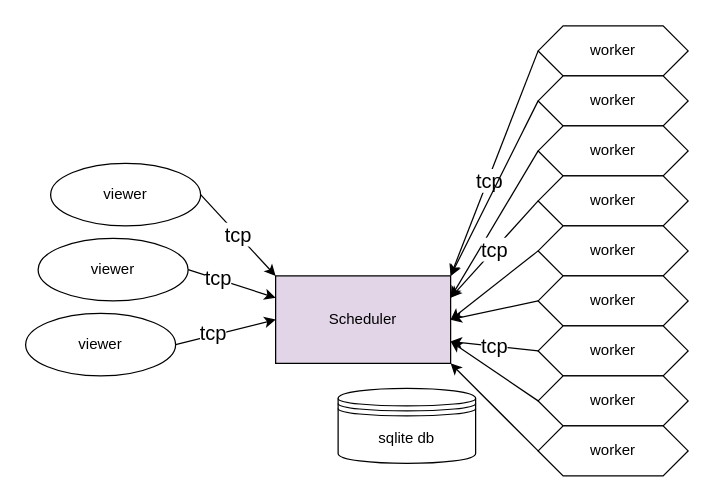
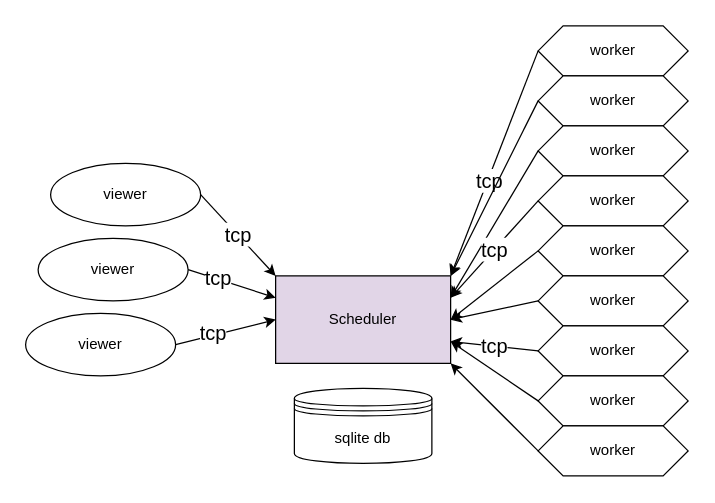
  <mxCell id="0" />
  <mxCell id="1" parent="0" />
  <mxCell id="2" value="Scheduler" style="rounded=0;whiteSpace=wrap;html=1;fillColor=#e1d5e7;" parent="1" vertex="1"><mxGeometry x="220" y="220" width="140" height="70" as="geometry" /></mxCell>
- <mxCell id="3" value="sqlite db" style="shape=datastore;whiteSpace=wrap;html=1;" parent="1" vertex="1"><mxGeometry x="270" y="310" width="110" height="60" as="geometry" /></mxCell>
+ <mxCell id="3" value="sqlite db" style="shape=datastore;whiteSpace=wrap;html=1;" parent="1" vertex="1"><mxGeometry x="235" y="310" width="110" height="60" as="geometry" /></mxCell>
  <mxCell id="4" value="viewer" style="ellipse;whiteSpace=wrap;html=1;" parent="1" vertex="1"><mxGeometry x="40" y="130" width="120" height="50" as="geometry" /></mxCell>
  <mxCell id="5" value="&lt;font style=&quot;font-size: 16px;&quot;&gt;tcp&lt;/font&gt;" style="endArrow=classic;html=1;rounded=0;exitX=1;exitY=0.5;exitDx=0;exitDy=0;entryX=0;entryY=0;entryDx=0;entryDy=0;" parent="1" source="4" target="2" edge="1"><mxGeometry width="50" height="50" relative="1" as="geometry"><mxPoint x="290" y="380" as="sourcePoint" /><mxPoint x="340" y="330" as="targetPoint" /></mxGeometry></mxCell>
  <mxCell id="6" value="viewer" style="ellipse;whiteSpace=wrap;html=1;" parent="1" vertex="1"><mxGeometry x="30" y="190" width="120" height="50" as="geometry" /></mxCell>
  <mxCell id="7" value="" style="endArrow=classic;html=1;rounded=0;exitX=1;exitY=0.5;exitDx=0;exitDy=0;entryX=0;entryY=0.25;entryDx=0;entryDy=0;" parent="1" source="6" target="2" edge="1"><mxGeometry width="50" height="50" relative="1" as="geometry"><mxPoint x="290" y="440" as="sourcePoint" /><mxPoint x="220" y="280" as="targetPoint" /></mxGeometry></mxCell>
  <mxCell id="8" value="tcp" style="edgeLabel;html=1;align=center;verticalAlign=middle;resizable=0;points=[];fontSize=16;" vertex="1" connectable="0" parent="7"><mxGeometry x="-0.354" y="1" relative="1" as="geometry"><mxPoint as="offset" /></mxGeometry></mxCell>
  <mxCell id="9" value="viewer" style="ellipse;whiteSpace=wrap;html=1;" parent="1" vertex="1"><mxGeometry x="20" y="250" width="120" height="50" as="geometry" /></mxCell>
  <mxCell id="10" value="" style="endArrow=classic;html=1;rounded=0;exitX=1;exitY=0.5;exitDx=0;exitDy=0;entryX=0;entryY=0.5;entryDx=0;entryDy=0;" parent="1" source="9" target="2" edge="1"><mxGeometry width="50" height="50" relative="1" as="geometry"><mxPoint x="290" y="500" as="sourcePoint" /><mxPoint x="220" y="340" as="targetPoint" /></mxGeometry></mxCell>
  <mxCell id="11" value="tcp" style="edgeLabel;html=1;align=center;verticalAlign=middle;resizable=0;points=[];fontSize=16;" vertex="1" connectable="0" parent="10"><mxGeometry x="-0.241" y="1" relative="1" as="geometry"><mxPoint y="-1" as="offset" /></mxGeometry></mxCell>
  <mxCell id="12" value="worker" style="shape=hexagon;perimeter=hexagonPerimeter2;whiteSpace=wrap;html=1;fixedSize=1;" parent="1" vertex="1"><mxGeometry x="430" y="20" width="120" height="40" as="geometry" /></mxCell>
  <mxCell id="13" value="" style="endArrow=classic;html=1;rounded=0;exitX=0;exitY=0.5;exitDx=0;exitDy=0;entryX=1;entryY=0;entryDx=0;entryDy=0;" parent="1" source="12" target="2" edge="1"><mxGeometry width="50" height="50" relative="1" as="geometry"><mxPoint x="400" y="400" as="sourcePoint" /><mxPoint x="450" y="350" as="targetPoint" /></mxGeometry></mxCell>
  <mxCell id="14" value="tcp" style="edgeLabel;html=1;align=center;verticalAlign=middle;resizable=0;points=[];fontSize=16;" vertex="1" connectable="0" parent="13"><mxGeometry x="0.15" y="1" relative="1" as="geometry"><mxPoint as="offset" /></mxGeometry></mxCell>
  <mxCell id="15" value="worker" style="shape=hexagon;perimeter=hexagonPerimeter2;whiteSpace=wrap;html=1;fixedSize=1;" parent="1" vertex="1"><mxGeometry x="430" y="60" width="120" height="40" as="geometry" /></mxCell>
  <mxCell id="16" value="" style="endArrow=classic;html=1;rounded=0;exitX=0;exitY=0.5;exitDx=0;exitDy=0;entryX=1;entryY=0;entryDx=0;entryDy=0;" parent="1" source="15" target="2" edge="1"><mxGeometry width="50" height="50" relative="1" as="geometry"><mxPoint x="400" y="440" as="sourcePoint" /><mxPoint x="360" y="260" as="targetPoint" /></mxGeometry></mxCell>
  <mxCell id="17" value="worker" style="shape=hexagon;perimeter=hexagonPerimeter2;whiteSpace=wrap;html=1;fixedSize=1;" parent="1" vertex="1"><mxGeometry x="430" y="100" width="120" height="40" as="geometry" /></mxCell>
  <mxCell id="18" value="" style="endArrow=classic;html=1;rounded=0;exitX=0;exitY=0.5;exitDx=0;exitDy=0;entryX=1;entryY=0.25;entryDx=0;entryDy=0;" parent="1" source="17" target="2" edge="1"><mxGeometry width="50" height="50" relative="1" as="geometry"><mxPoint x="400" y="480" as="sourcePoint" /><mxPoint x="360" y="300" as="targetPoint" /></mxGeometry></mxCell>
  <mxCell id="19" value="worker" style="shape=hexagon;perimeter=hexagonPerimeter2;whiteSpace=wrap;html=1;fixedSize=1;" parent="1" vertex="1"><mxGeometry x="430" y="140" width="120" height="40" as="geometry" /></mxCell>
  <mxCell id="20" value="&lt;font style=&quot;font-size: 16px;&quot;&gt;tcp&lt;/font&gt;" style="endArrow=classic;html=1;rounded=0;exitX=0;exitY=0.5;exitDx=0;exitDy=0;entryX=1;entryY=0.25;entryDx=0;entryDy=0;" parent="1" source="19" target="2" edge="1"><mxGeometry width="50" height="50" relative="1" as="geometry"><mxPoint x="400" y="520" as="sourcePoint" /><mxPoint x="360" y="340" as="targetPoint" /></mxGeometry></mxCell>
  <mxCell id="21" value="worker" style="shape=hexagon;perimeter=hexagonPerimeter2;whiteSpace=wrap;html=1;fixedSize=1;" parent="1" vertex="1"><mxGeometry x="430" y="180" width="120" height="40" as="geometry" /></mxCell>
  <mxCell id="22" value="" style="endArrow=classic;html=1;rounded=0;exitX=0;exitY=0.5;exitDx=0;exitDy=0;entryX=1;entryY=0.5;entryDx=0;entryDy=0;" parent="1" source="21" target="2" edge="1"><mxGeometry width="50" height="50" relative="1" as="geometry"><mxPoint x="400" y="560" as="sourcePoint" /><mxPoint x="360" y="380" as="targetPoint" /></mxGeometry></mxCell>
  <mxCell id="23" value="worker" style="shape=hexagon;perimeter=hexagonPerimeter2;whiteSpace=wrap;html=1;fixedSize=1;" parent="1" vertex="1"><mxGeometry x="430" y="220" width="120" height="40" as="geometry" /></mxCell>
  <mxCell id="24" value="" style="endArrow=classic;html=1;rounded=0;exitX=0;exitY=0.5;exitDx=0;exitDy=0;entryX=1;entryY=0.5;entryDx=0;entryDy=0;" parent="1" source="23" target="2" edge="1"><mxGeometry width="50" height="50" relative="1" as="geometry"><mxPoint x="400" y="600" as="sourcePoint" /><mxPoint x="360" y="420" as="targetPoint" /></mxGeometry></mxCell>
  <mxCell id="25" value="worker" style="shape=hexagon;perimeter=hexagonPerimeter2;whiteSpace=wrap;html=1;fixedSize=1;" parent="1" vertex="1"><mxGeometry x="430" y="260" width="120" height="40" as="geometry" /></mxCell>
  <mxCell id="26" value="&lt;font style=&quot;font-size: 16px;&quot;&gt;tcp&lt;/font&gt;" style="endArrow=classic;html=1;rounded=0;exitX=0;exitY=0.5;exitDx=0;exitDy=0;entryX=1;entryY=0.75;entryDx=0;entryDy=0;" parent="1" source="25" target="2" edge="1"><mxGeometry width="50" height="50" relative="1" as="geometry"><mxPoint x="400" y="640" as="sourcePoint" /><mxPoint x="360" y="460" as="targetPoint" /></mxGeometry></mxCell>
  <mxCell id="27" value="worker" style="shape=hexagon;perimeter=hexagonPerimeter2;whiteSpace=wrap;html=1;fixedSize=1;" parent="1" vertex="1"><mxGeometry x="430" y="300" width="120" height="40" as="geometry" /></mxCell>
  <mxCell id="28" value="" style="endArrow=classic;html=1;rounded=0;exitX=0;exitY=0.5;exitDx=0;exitDy=0;entryX=1;entryY=0.75;entryDx=0;entryDy=0;" parent="1" source="27" target="2" edge="1"><mxGeometry width="50" height="50" relative="1" as="geometry"><mxPoint x="400" y="680" as="sourcePoint" /><mxPoint x="360" y="500" as="targetPoint" /></mxGeometry></mxCell>
  <mxCell id="29" value="worker" style="shape=hexagon;perimeter=hexagonPerimeter2;whiteSpace=wrap;html=1;fixedSize=1;" parent="1" vertex="1"><mxGeometry x="430" y="340" width="120" height="40" as="geometry" /></mxCell>
  <mxCell id="30" value="" style="endArrow=classic;html=1;rounded=0;exitX=0;exitY=0.5;exitDx=0;exitDy=0;entryX=1;entryY=1;entryDx=0;entryDy=0;" parent="1" source="29" target="2" edge="1"><mxGeometry width="50" height="50" relative="1" as="geometry"><mxPoint x="400" y="720" as="sourcePoint" /><mxPoint x="360" y="540" as="targetPoint" /></mxGeometry></mxCell>
